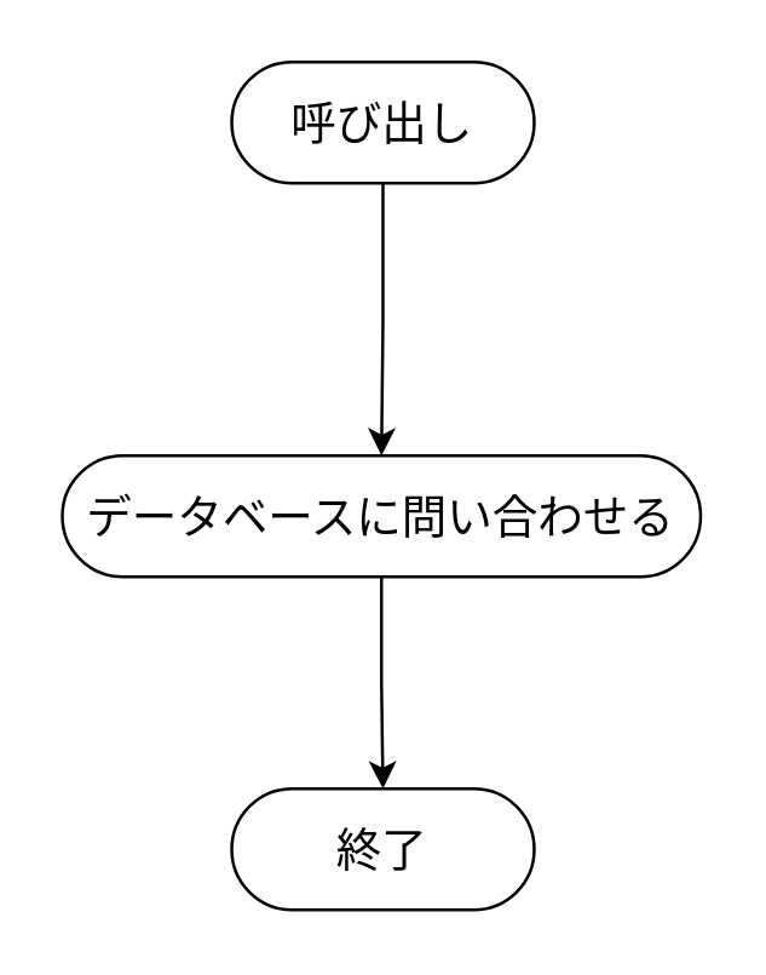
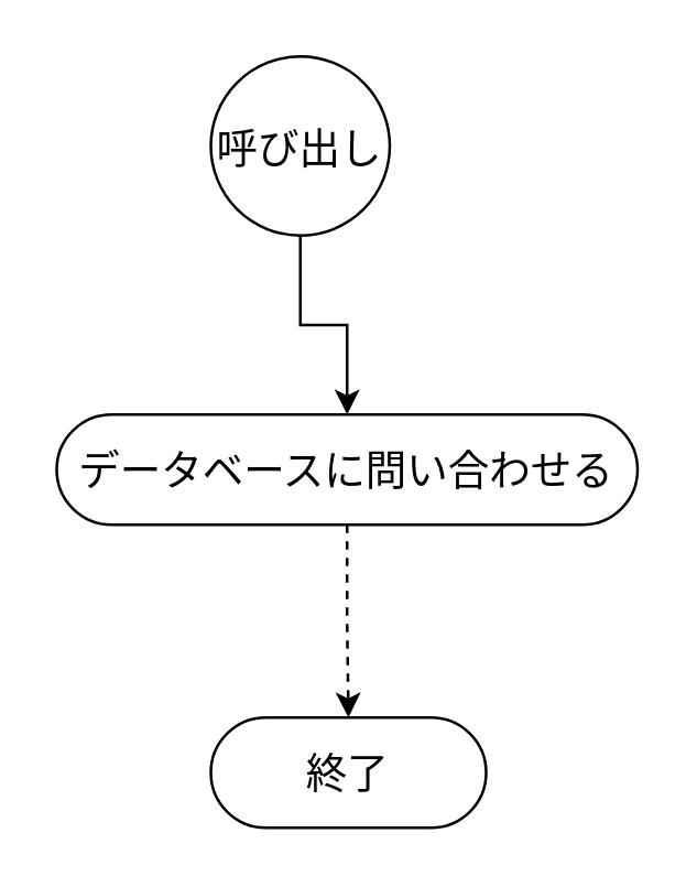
  <mxCell id="0" />
  <mxCell id="1" parent="0" />
  <mxCell id="2" style="edgeStyle=orthogonalEdgeStyle;rounded=0;orthogonalLoop=1;jettySize=auto;html=1;exitX=0.5;exitY=1;exitDx=0;exitDy=0;entryX=0.5;entryY=0;entryDx=0;entryDy=0;" edge="1" parent="1" source="5" target="4"><mxGeometry relative="1" as="geometry"><mxPoint x="126" y="140" as="targetPoint" /><mxPoint x="126" y="60" as="sourcePoint" /></mxGeometry></mxCell>
- <mxCell id="3" style="edgeStyle=orthogonalEdgeStyle;rounded=0;orthogonalLoop=1;jettySize=auto;html=1;exitX=0.5;exitY=1;exitDx=0;exitDy=0;entryX=0.5;entryY=0;entryDx=0;entryDy=0;" edge="1" parent="1" source="4" target="6"><mxGeometry relative="1" as="geometry"><mxPoint x="126" y="260" as="targetPoint" /></mxGeometry></mxCell>
+ <mxCell id="3" style="edgeStyle=orthogonalEdgeStyle;rounded=0;orthogonalLoop=1;jettySize=auto;html=1;exitX=0.5;exitY=1;exitDx=0;exitDy=0;entryX=0.5;entryY=0;entryDx=0;entryDy=0;dashed=1;" edge="1" parent="1" source="4" target="6"><mxGeometry relative="1" as="geometry"><mxPoint x="126" y="260" as="targetPoint" /></mxGeometry></mxCell>
  <mxCell id="4" value="&lt;font style=&quot;font-size: 15px;&quot;&gt;データベースに問い合わせる&lt;/font&gt;" style="rounded=1;whiteSpace=wrap;html=1;arcSize=50;" vertex="1" parent="1"><mxGeometry x="20" y="150" width="211" height="40" as="geometry" /></mxCell>
- <mxCell id="5" value="&lt;font style=&quot;font-size: 15px;&quot;&gt;呼び出し&lt;/font&gt;" style="rounded=1;whiteSpace=wrap;html=1;arcSize=50;" vertex="1" parent="1"><mxGeometry x="76" y="20" width="100" height="40" as="geometry" /></mxCell>
+ <mxCell id="5" value="&lt;font style=&quot;font-size: 15px;&quot;&gt;呼び出し&lt;/font&gt;" style="rounded=1;whiteSpace=wrap;html=1;arcSize=50;" vertex="1" parent="1"><mxGeometry x="76" y="20" width="65" height="65" as="geometry" /></mxCell>
  <mxCell id="6" value="&lt;span style=&quot;font-size: 15px;&quot;&gt;終了&lt;/span&gt;" style="rounded=1;whiteSpace=wrap;html=1;arcSize=50;" vertex="1" parent="1"><mxGeometry x="76" y="260" width="100" height="40" as="geometry" /></mxCell>
